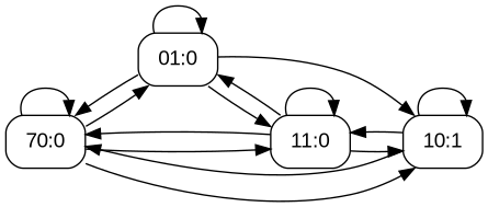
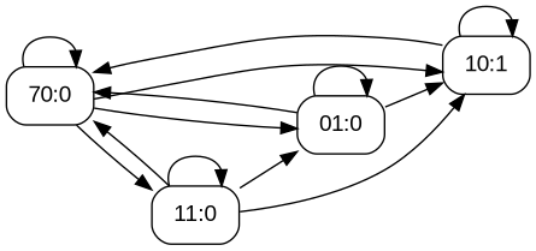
  digraph {
    fontname="Liberation Sans"
    rankdir=LR
    node [fontname="Liberation Sans" shape=record style=rounded]
    edge [fontname="Liberation Sans"]
    n1 [label="70:0"]
    "01:0"
    "10:1"
    "11:0"
    n1 -> n1
    n1 -> "01:0"
    n1 -> "10:1"
    n1 -> "11:0"
    "01:0" -> n1
    "01:0" -> "01:0"
    "01:0" -> "10:1"
-   "01:0" -> "11:0"
    "10:1" -> n1
    "10:1" -> "10:1"
-   "10:1" -> "11:0"
    "11:0" -> n1
    "11:0" -> "01:0"
    "11:0" -> "10:1"
    "11:0" -> "11:0"
  }
